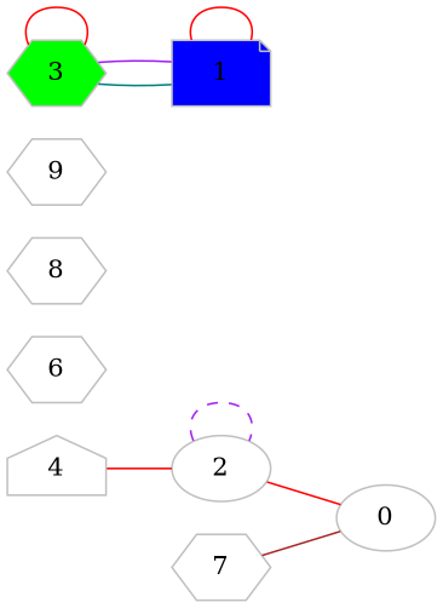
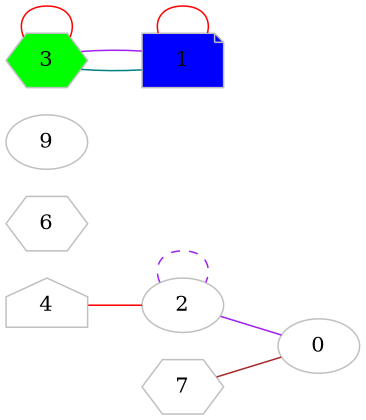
  graph {
    rankdir=LR
    node [color=grey fillcolor=White shape=hexagon style=filled]
    edge [color=red style=solid]
    0 [shape=ellipse]
    2 [shape=ellipse]
    4 [shape=house]
    6
    7
-   8
-   9
+   9 [shape=ellipse]
    3 [fillcolor=Green]
    1 [fillcolor=Blue shape=note]
-   2 -- 0
+   2 -- 0 [color=purple]
    2 -- 2 [color=purple style=dashed]
    4 -- 2
    7 -- 0 [color=brown]
    3 -- 3
    3 -- 1 [color=teal]
    1 -- 3 [color=purple]
    1 -- 1
  }
